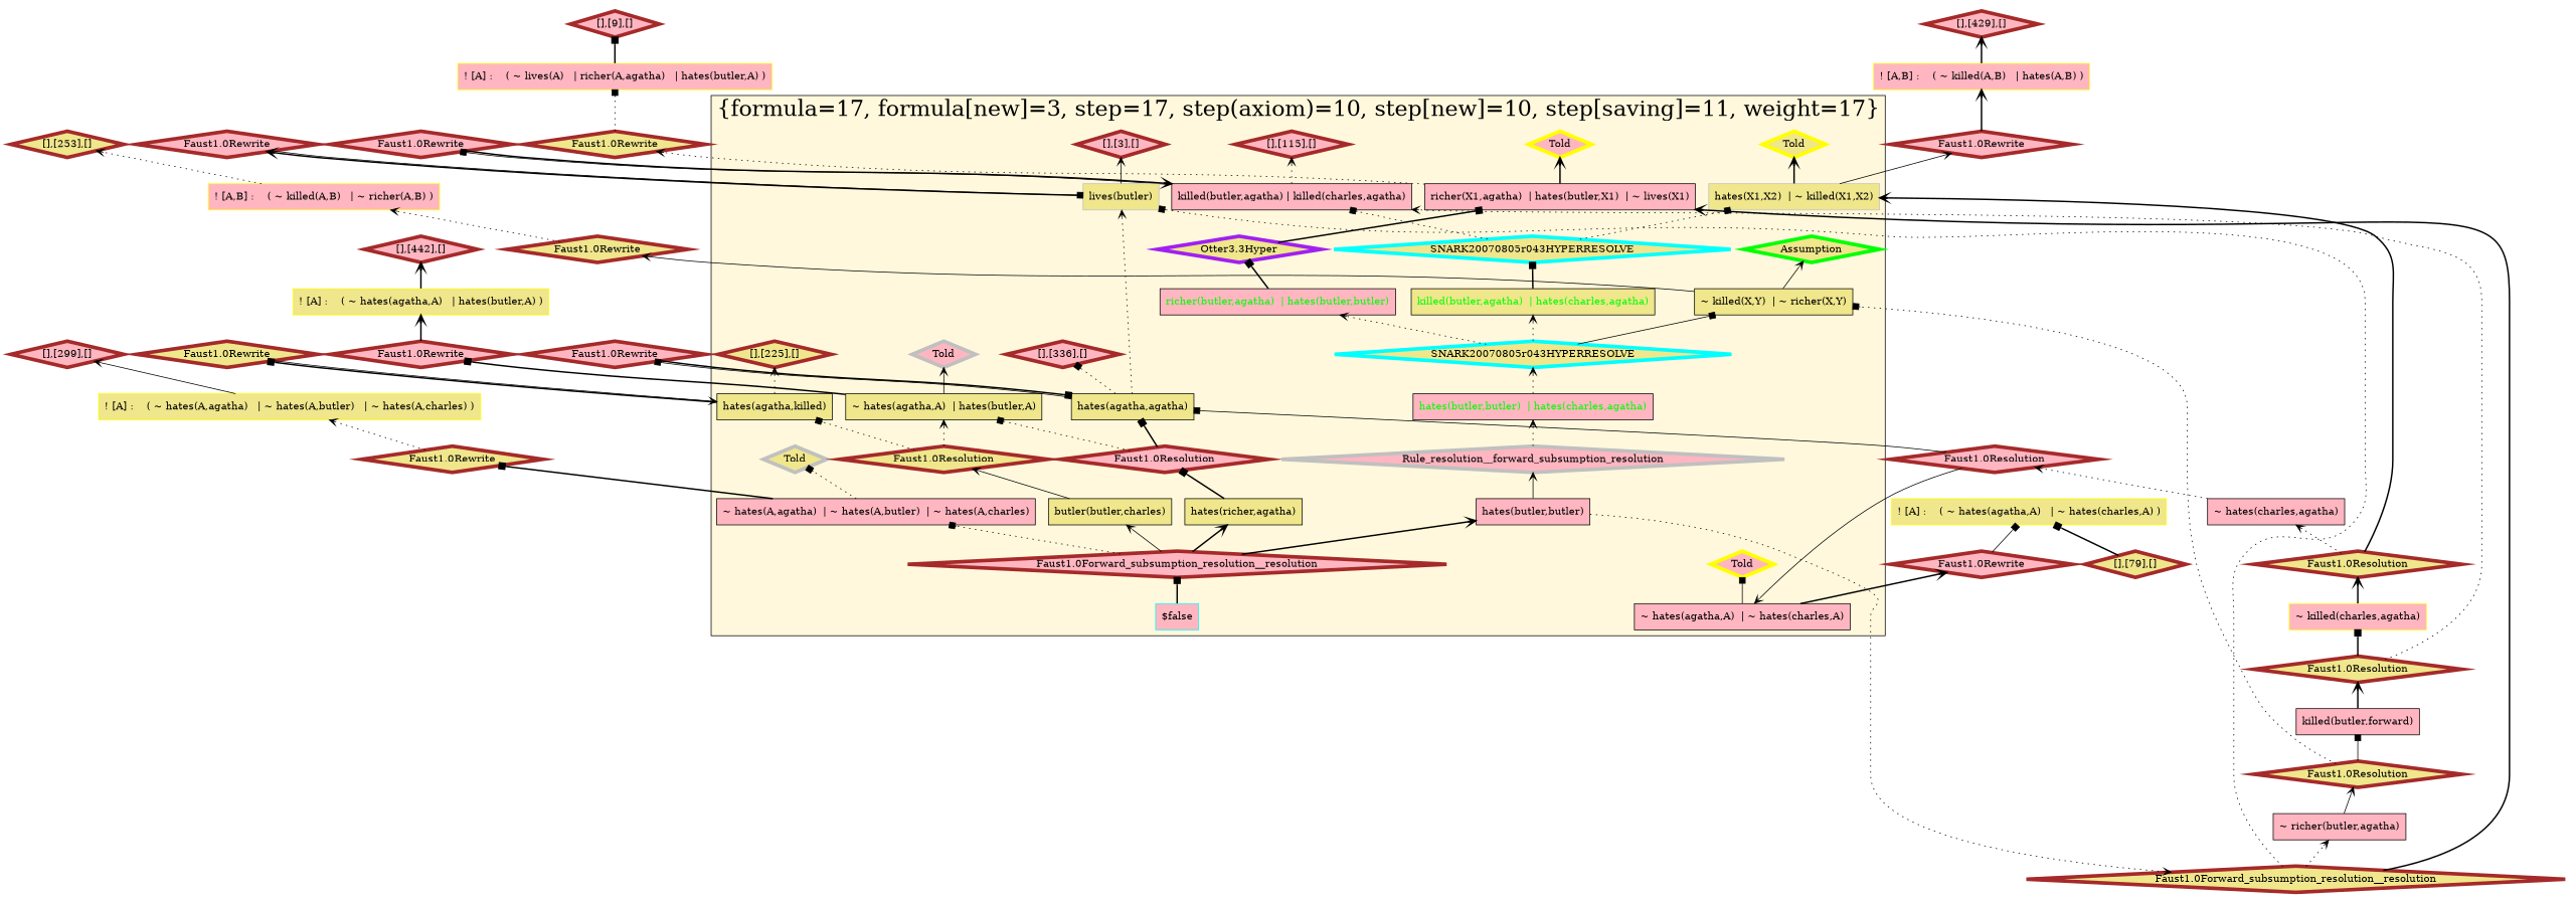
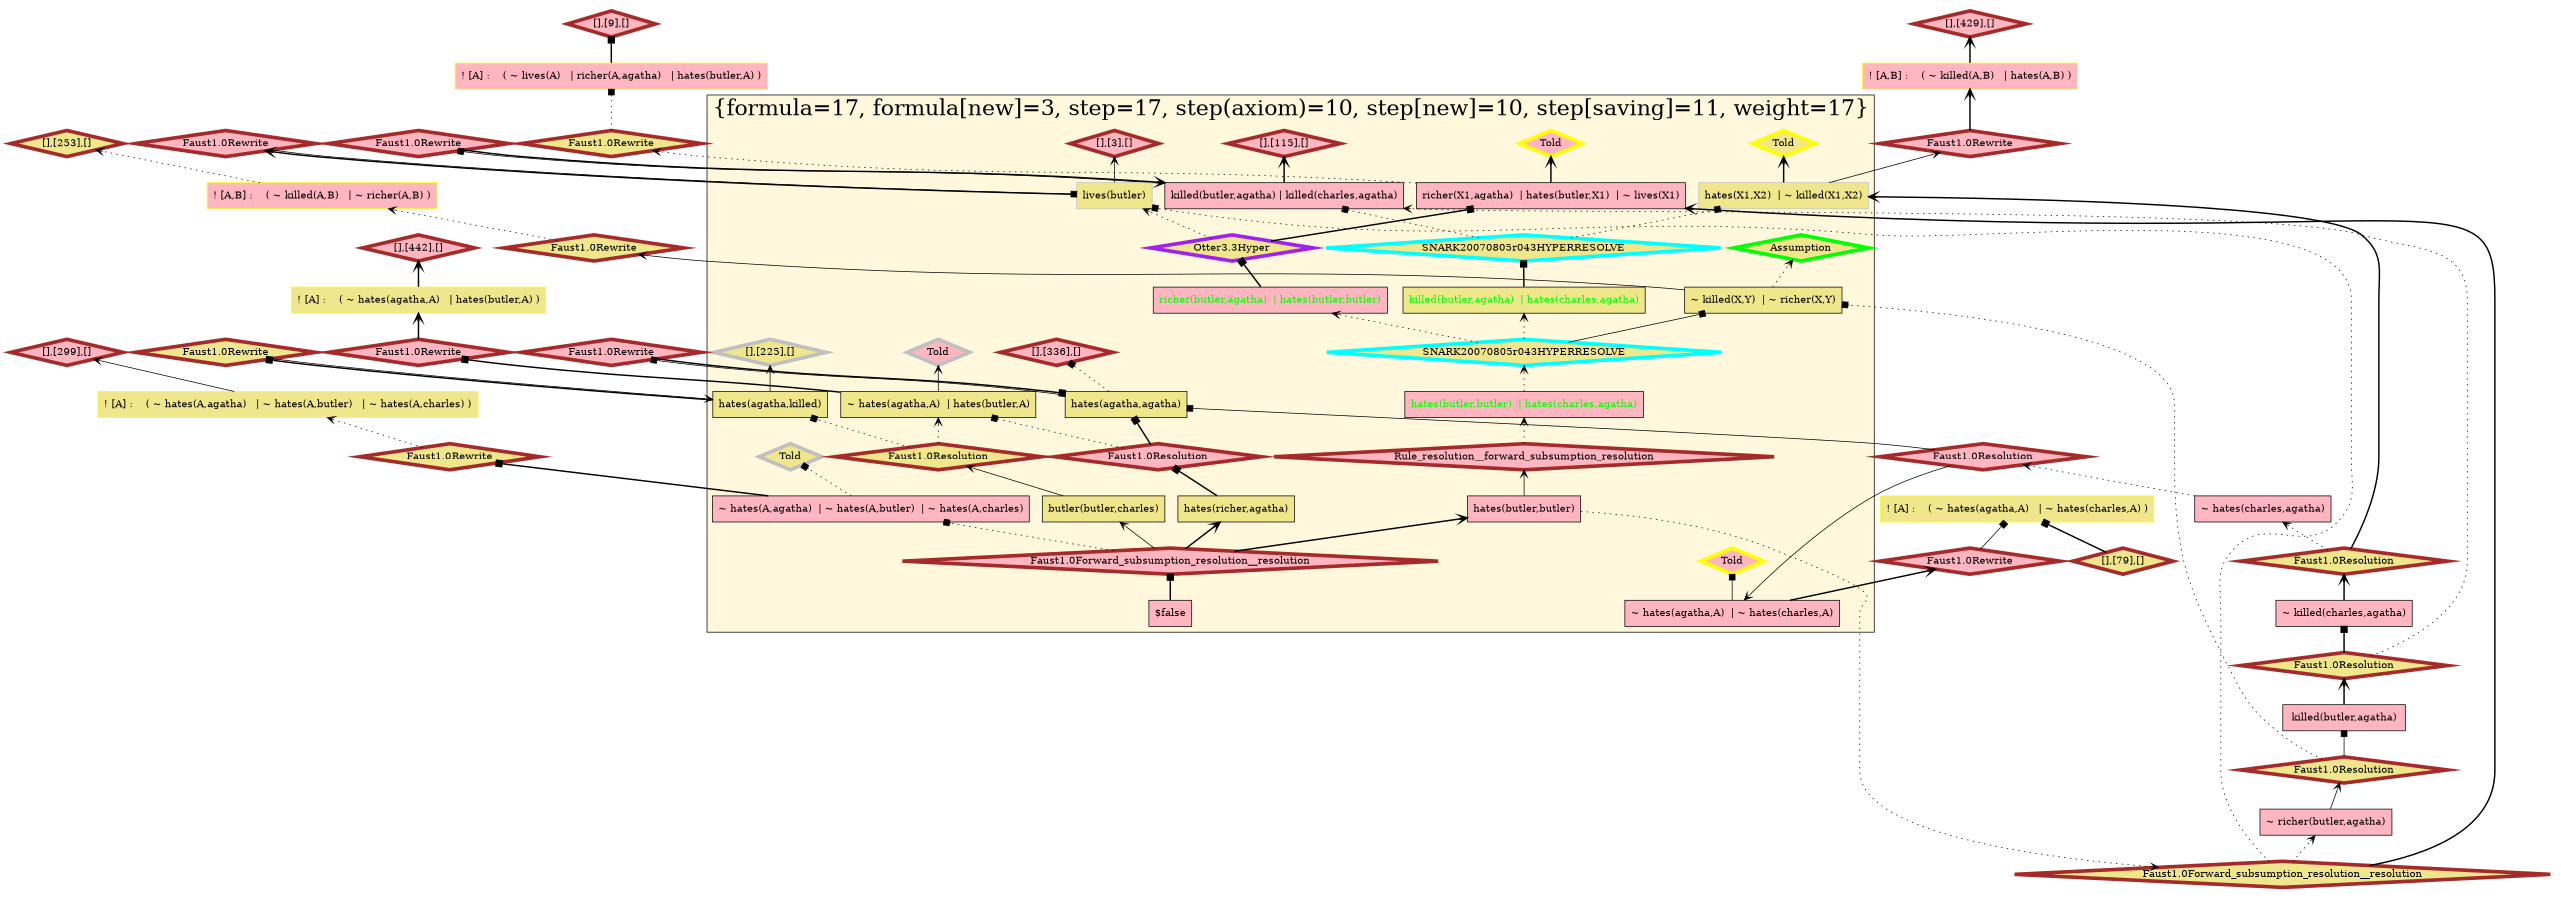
  digraph {
    rankdir=BT
    node [color=brown fillcolor=lightpink shape=diamond style=filled penwidth=5]
    edge [arrowhead=vee style=bold]
    n1 [color=black fillcolor=khaki label="~ killed(X,Y)  | ~ richer(X,Y)" shape=box penwidth=""]
    n2 [color=grey fillcolor=khaki label="hates(X1,X2)  | ~ killed(X1,X2)" shape=box penwidth=""]
    n3 [color=black fillcolor=khaki label="hates(agatha,killed)" shape=box penwidth=""]
    n4 [color=black fontcolor=green label="richer(butler,agatha)  | hates(butler,butler)" shape=box penwidth=""]
    n5 [color=black label="killed(butler,agatha) | killed(charles,agatha)" shape=box penwidth=""]
    n6 [color=black fontcolor=green label="hates(butler,butler)  | hates(charles,agatha)" shape=box penwidth=""]
    n7 [color=black label="~ hates(A,agatha)  | ~ hates(A,butler)  | ~ hates(A,charles)" shape=box penwidth=""]
    n8 [color=grey fillcolor=khaki label="lives(butler)" shape=box penwidth=""]
    n9 [color=black fillcolor=khaki label="hates(richer,agatha)" shape=box penwidth=""]
    n10 [color=black label="richer(X1,agatha)  | hates(butler,X1)  | ~ lives(X1)" shape=box penwidth=""]
    n11 [color=black fillcolor=khaki label="~ hates(agatha,A)  | hates(butler,A)" shape=box penwidth=""]
    n12 [color=black label="hates(butler,butler)" shape=box penwidth=""]
    n13 [color=black fillcolor=khaki label="hates(agatha,agatha)" shape=box penwidth=""]
    n14 [color=black label="~ hates(agatha,A)  | ~ hates(charles,A)" shape=box penwidth=""]
-   n15 [color=cyan label="$false" shape=box penwidth=""]
+   n15 [color=black label="$false" shape=box penwidth=""]
    n16 [color=black fillcolor=khaki label="butler(butler,charles)" shape=box penwidth=""]
    n17 [color=black fillcolor=khaki fontcolor=green label="killed(butler,agatha)  | hates(charles,agatha)" shape=box penwidth=""]
    n18 [color=grey fillcolor=khaki label=Told]
    n19 [color=purple fillcolor=khaki label="Otter3.3Hyper"]
-   n20 [fillcolor=khaki label="[],[225],[]"]
+   n20 [color=grey fillcolor=khaki label="[],[225],[]"]
    n21 [label="[],[3],[]"]
    n22 [color=green fillcolor=khaki label=Assumption]
    n23 [label="[],[336],[]"]
    n24 [color=yellow label=Told]
    n25 [color=cyan fillcolor=khaki label=SNARK20070805r043HYPERRESOLVE]
-   n26 [color=grey label=Rule_resolution__forward_subsumption_resolution]
+   n26 [label=Rule_resolution__forward_subsumption_resolution]
    n27 [color=grey label=Told]
    n28 [label="Faust1.0Resolution"]
    n29 [color=yellow fillcolor=khaki label=Told]
    n30 [label="Faust1.0Forward_subsumption_resolution__resolution"]
    n31 [label="[],[115],[]"]
    n32 [color=yellow label=Told]
    n33 [fillcolor=khaki label="Faust1.0Resolution"]
    n34 [color=cyan fillcolor=khaki label=SNARK20070805r043HYPERRESOLVE]
    n35 [fillcolor=khaki label="Faust1.0Rewrite"]
    n36 [label="Faust1.0Rewrite"]
    n37 [fillcolor=khaki label="Faust1.0Rewrite"]
    n38 [label="Faust1.0Rewrite"]
    n39 [fillcolor=khaki label="Faust1.0Rewrite"]
    n40 [label="Faust1.0Rewrite"]
    n41 [fillcolor=khaki label="Faust1.0Rewrite"]
    n42 [label="Faust1.0Rewrite"]
    n43 [fillcolor=khaki label="Faust1.0Forward_subsumption_resolution__resolution"]
    n44 [label="Faust1.0Rewrite"]
    n45 [label="Faust1.0Rewrite"]
    n46 [color=yellow label="! [A,B] :    ( ~ killed(A,B)   | ~ richer(A,B) )" shape=box penwidth=""]
    n47 [color=yellow label="! [A,B] :    ( ~ killed(A,B)   | hates(A,B) )" shape=box penwidth=""]
    n48 [fillcolor=khaki label="[],[253],[]"]
    n49 [color=black label="~ hates(charles,agatha)" shape=box penwidth=""]
    n50 [label="Faust1.0Resolution"]
    n51 [color=black label="~ richer(butler,agatha)" shape=box penwidth=""]
    n52 [fillcolor=khaki label="Faust1.0Resolution"]
-   n53 [color=black label="killed(butler,forward)" shape=box penwidth=""]
+   n53 [color=black label="killed(butler,agatha)" shape=box penwidth=""]
    n54 [color=yellow label="! [A] :    ( ~ lives(A)   | richer(A,agatha)   | hates(butler,A) )" shape=box penwidth=""]
    n55 [label="[],[9],[]"]
    n56 [color=yellow fillcolor=khaki label="! [A] :    ( ~ hates(A,agatha)   | ~ hates(A,butler)   | ~ hates(A,charles) )" shape=box penwidth=""]
-   n57 [color=yellow label="~ killed(charles,agatha)" shape=box penwidth=""]
+   n57 [color=black label="~ killed(charles,agatha)" shape=box penwidth=""]
    n58 [fillcolor=khaki label="Faust1.0Resolution"]
    n59 [color=yellow fillcolor=khaki label="! [A] :    ( ~ hates(agatha,A)   | hates(butler,A) )" shape=box penwidth=""]
    n60 [fillcolor=khaki label="Faust1.0Resolution"]
    n61 [color=yellow fillcolor=khaki label="! [A] :    ( ~ hates(agatha,A)   | ~ hates(charles,A) )" shape=box penwidth=""]
    n62 [fillcolor=khaki label="[],[79],[]"]
    n63 [label="[],[299],[]"]
    n64 [label="[],[442],[]"]
    n65 [label="[],[429],[]"]
    subgraph cluster_1 {
      fillcolor=cornsilk
      fontsize=30
      label="{formula=17, formula[new]=3, step=17, step(axiom)=10, step[new]=10, step[saving]=11, weight=17}"
      labelloc=b
      style=filled
      n1
      n2
      n3
      n4
      n5
      n6
      n7
      n8
      n9
      n10
      n11
      n12
      n13
      n14
      n15
      n16
      n17
      n18
      n19
      n20
      n21
      n22
      n23
      n24
      n25
      n26
      n27
      n28
      n29
      n30
      n31
      n32
      n33
      n34
    }
-   n1 -> n22 [style=solid]
+   n1 -> n22 [style=dotted]
    n1 -> n35 [style=solid]
    n2 -> n29
    n2 -> n36 [style=solid]
-   n3 -> n20 [style=dotted]
+   n3 -> n20 [style=solid]
    n3 -> n37 [arrowhead=box]
    n4 -> n19 [arrowhead=box]
-   n5 -> n31 [style=dotted]
+   n5 -> n31
    n5 -> n38 [arrowhead=box style=solid]
    n6 -> n25 [style=dotted]
    n7 -> n18 [arrowhead=box style=dotted]
    n7 -> n39 [arrowhead=box]
    n8 -> n21 [style=solid]
    n8 -> n40
    n9 -> n28 [arrowhead=box]
    n10 -> n32
    n10 -> n41 [style=dotted]
    n11 -> n27 [style=solid]
    n11 -> n42 [arrowhead=box]
    n12 -> n26 [style=solid]
    n12 -> n43 [style=dotted]
    n13 -> n23 [arrowhead=box style=dotted]
    n13 -> n44 [arrowhead=box style=solid]
    n14 -> n24 [arrowhead=box style=solid]
    n14 -> n45
    n15 -> n30 [arrowhead=box]
    n16 -> n33 [style=solid]
    n17 -> n34 [arrowhead=box]
-   n13 -> n8 [style=dotted]
+   n19 -> n8 [style=dotted]
    n19 -> n10 [arrowhead=box]
    n25 -> n1 [arrowhead=box style=solid]
    n25 -> n4 [style=dotted]
    n25 -> n17 [style=dotted]
    n26 -> n6 [style=dotted]
    n28 -> n11 [arrowhead=box style=dotted]
    n28 -> n13 [arrowhead=box]
    n30 -> n7 [arrowhead=box style=dotted]
    n30 -> n9
    n30 -> n12
    n30 -> n16 [style=solid]
    n33 -> n3 [arrowhead=box style=dotted]
    n33 -> n11 [style=dotted]
    n34 -> n2 [arrowhead=box style=dotted]
    n34 -> n5 [arrowhead=box style=dotted]
    n35 -> n46 [style=dotted]
    n36 -> n47
    n37 -> n3 [style=solid]
    n38 -> n5
    n39 -> n56 [style=dotted]
    n40 -> n8 [arrowhead=box style=solid]
    n41 -> n54 [arrowhead=box style=dotted]
    n42 -> n59
    n43 -> n8 [arrowhead=box style=dotted]
    n43 -> n10
    n43 -> n51 [style=dotted]
    n44 -> n13 [arrowhead=box]
    n45 -> n61 [arrowhead=box style=solid]
    n46 -> n48 [style=dotted]
    n47 -> n65
    n49 -> n50 [style=dotted]
    n50 -> n13 [arrowhead=box style=solid]
    n50 -> n14 [style=solid]
    n51 -> n52 [style=solid]
    n52 -> n1 [arrowhead=box style=dotted]
    n52 -> n53 [arrowhead=box style=solid]
    n53 -> n60
    n54 -> n55 [arrowhead=box]
    n56 -> n63 [style=solid]
    n57 -> n58
    n58 -> n2
    n58 -> n49 [style=dotted]
    n59 -> n64
    n60 -> n5 [style=dotted]
    n60 -> n57 [arrowhead=box]
    n62 -> n61 [arrowhead=box]
  }
